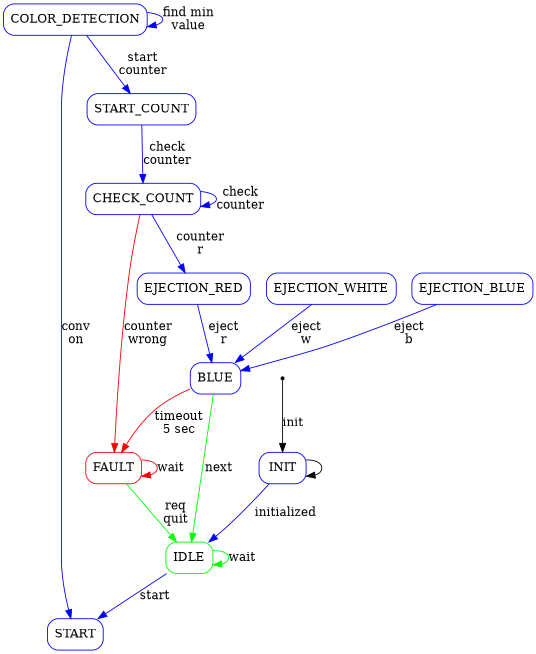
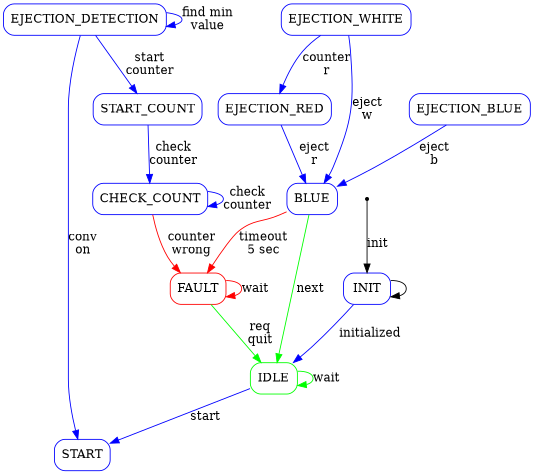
  digraph {
    node [color=blue shape=Mrecord]
    edge [color=blue]
    n1 [color=green label=IDLE]
    n2 [label=START]
    n3 [color=red label=FAULT]
    n4 [label=INIT]
-   n5 [label=COLOR_DETECTION]
+   n5 [label=EJECTION_DETECTION]
    n6 [label=START_COUNT]
    n7 [label=CHECK_COUNT]
    n8 [label=EJECTION_RED]
    n9 [label=EJECTION_WHITE]
    n10 [label=BLUE]
    n11 [label=EJECTION_BLUE]
    n12 [label=entry0 shape=point color=""]
    n1 -> n1 [color=green label=wait]
    n1 -> n2 [label=start]
    n3 -> n1 [color=green label="req\nquit"]
    n3 -> n3 [color=red label=wait]
    n4 -> n1 [label=initialized]
    n4 -> n4 [color=""]
    n5 -> n2 [label="conv\non"]
    n5 -> n5 [label="find min\nvalue"]
    n5 -> n6 [label="start\ncounter"]
    n6 -> n7 [label="check\ncounter"]
    n7 -> n3 [color=red label="counter\nwrong"]
    n7 -> n7 [label="check\ncounter"]
-   n7 -> n8 [label="counter\nr"]
+   n9 -> n8 [label="counter\nr"]
    n8 -> n10 [label="eject\nr"]
    n9 -> n10 [label="eject\nw"]
    n10 -> n1 [color=green label=next]
    n10 -> n3 [color=red label="timeout\n5 sec"]
    n11 -> n10 [label="eject\nb"]
    n12 -> n4 [color=black label=init]
  }
